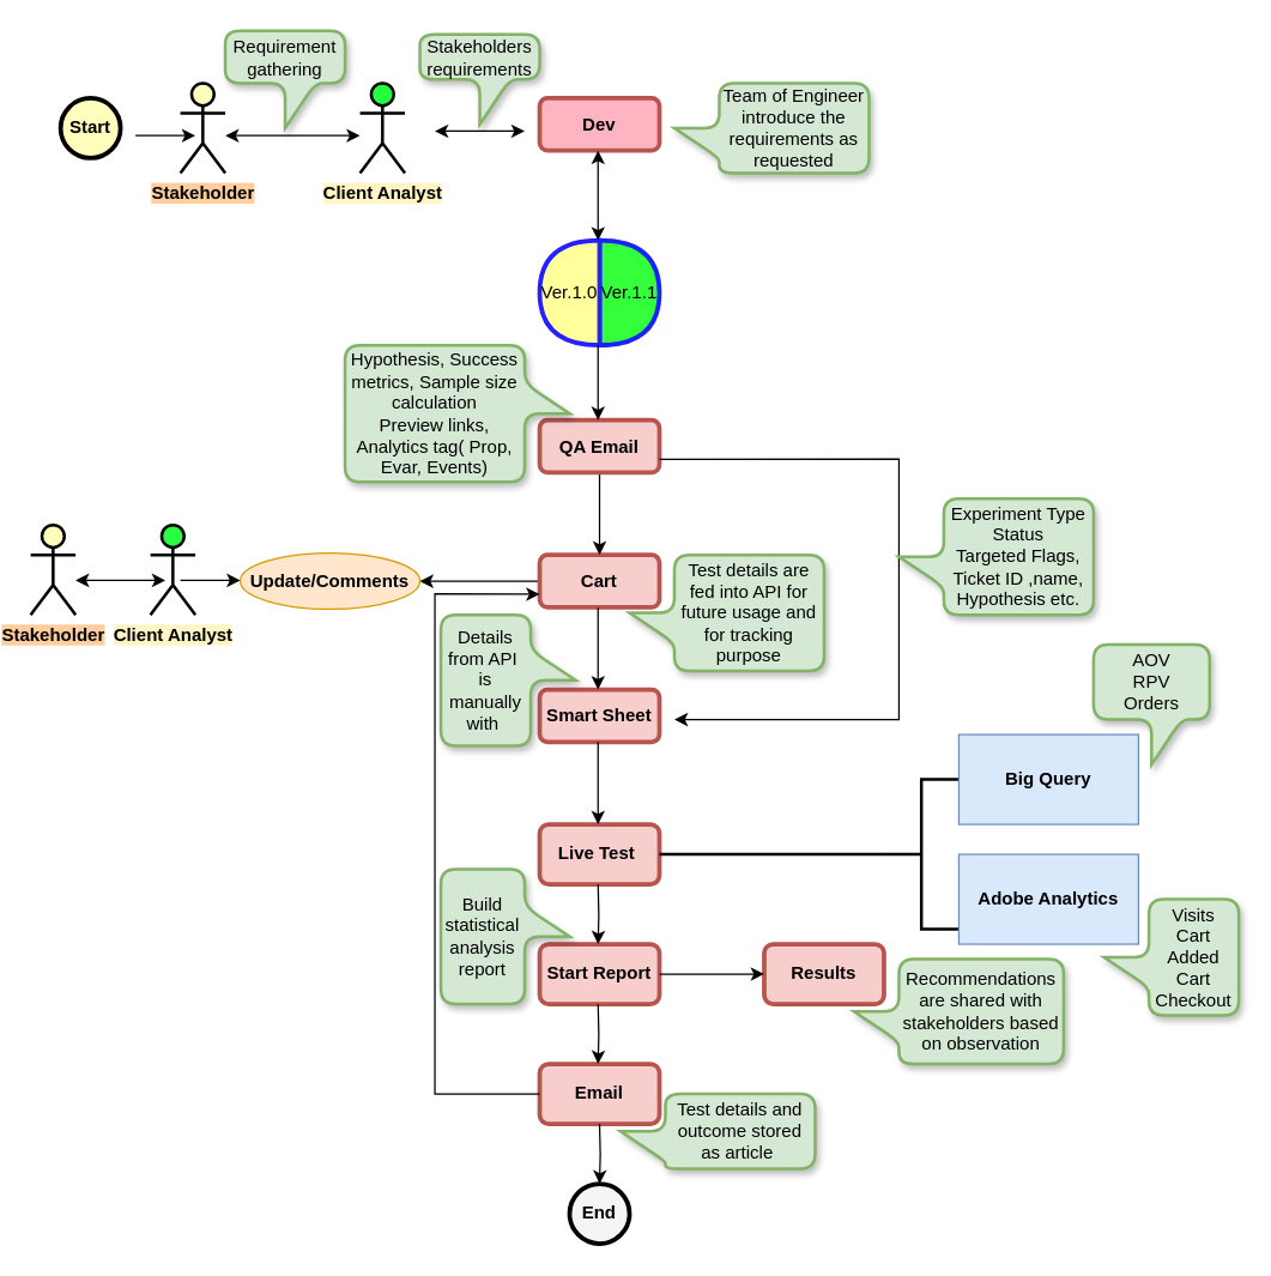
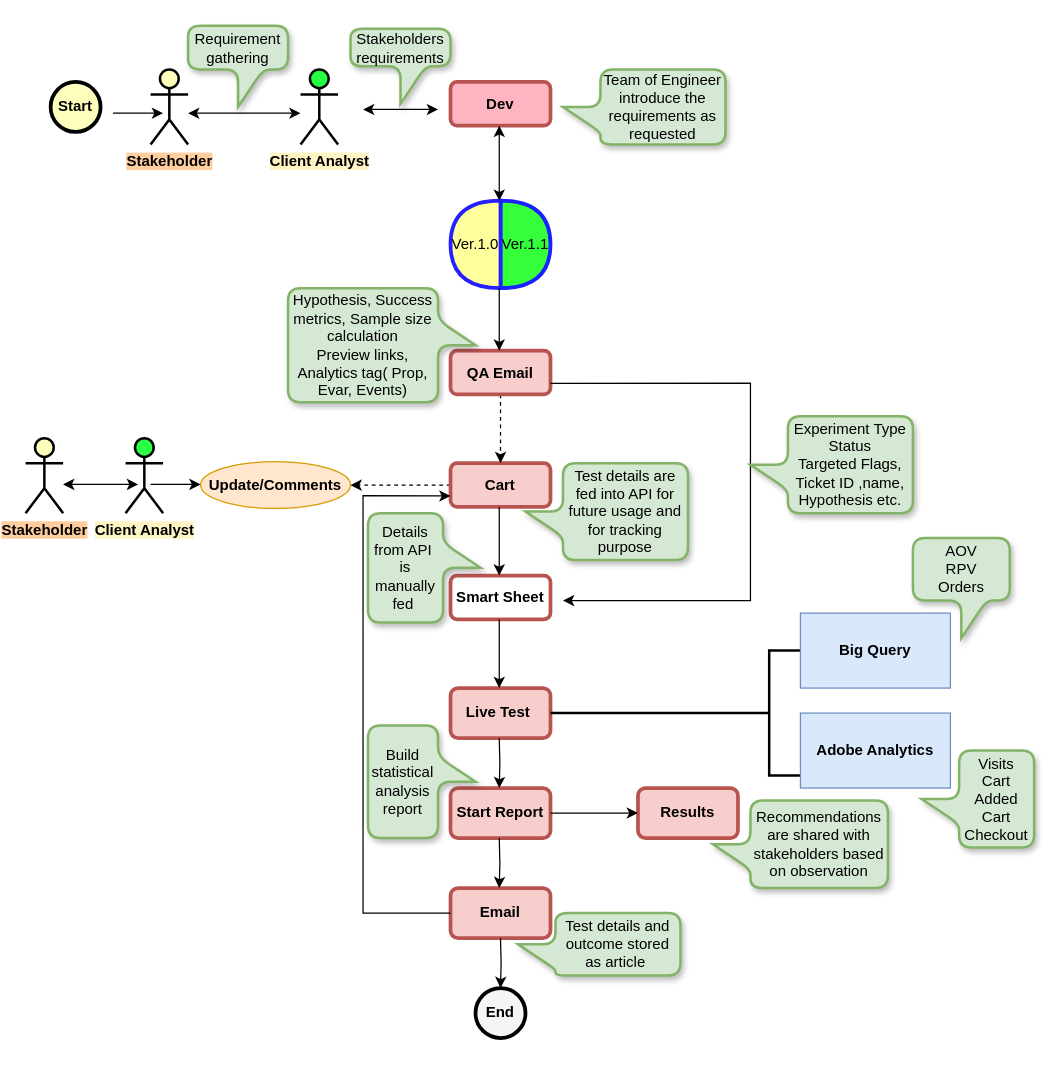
  <mxCell id="0" />
  <mxCell id="1" parent="0" />
  <mxCell id="2" value="&lt;b&gt;Start&lt;/b&gt;" style="ellipse;whiteSpace=wrap;html=1;fillColor=#FFFFBD;strokeWidth=3;" parent="1" vertex="1"><mxGeometry x="40" y="65" width="40" height="40" as="geometry" /></mxCell>
  <mxCell id="3" value="&lt;b&gt;Dev&lt;/b&gt;" style="rounded=1;whiteSpace=wrap;html=1;fillColor=#FFB5C1;strokeColor=#B85450;strokeWidth=3;" parent="1" vertex="1"><mxGeometry x="360" y="65" width="80" height="35" as="geometry" /></mxCell>
- <mxCell id="4" value="" style="edgeStyle=orthogonalEdgeStyle;rounded=0;orthogonalLoop=1;jettySize=auto;html=1;" parent="1" source="5" target="30" edge="1"><mxGeometry relative="1" as="geometry" /></mxCell>
+ <mxCell id="4" value="" style="edgeStyle=orthogonalEdgeStyle;rounded=0;orthogonalLoop=1;jettySize=auto;html=1;dashed=1;" parent="1" source="5" target="30" edge="1"><mxGeometry relative="1" as="geometry" /></mxCell>
  <mxCell id="5" value="&lt;b&gt;Cart&lt;/b&gt;" style="rounded=1;whiteSpace=wrap;html=1;fillColor=#f8cecc;strokeColor=#b85450;strokeWidth=3;" parent="1" vertex="1"><mxGeometry x="360" y="370" width="80" height="35" as="geometry" /></mxCell>
- <mxCell id="6" value="" style="edgeStyle=orthogonalEdgeStyle;rounded=0;orthogonalLoop=1;jettySize=auto;html=1;" parent="1" source="7" target="5" edge="1"><mxGeometry relative="1" as="geometry" /></mxCell>
+ <mxCell id="6" value="" style="edgeStyle=orthogonalEdgeStyle;rounded=0;orthogonalLoop=1;jettySize=auto;html=1;dashed=1;" parent="1" source="7" target="5" edge="1"><mxGeometry relative="1" as="geometry" /></mxCell>
  <mxCell id="7" value="&lt;b&gt;QA Email&lt;/b&gt;" style="rounded=1;whiteSpace=wrap;html=1;fillColor=#f8cecc;strokeColor=#B85450;strokeWidth=3;" parent="1" vertex="1"><mxGeometry x="360" y="280" width="80" height="35" as="geometry" /></mxCell>
- <mxCell id="8" value="&lt;b&gt;Smart Sheet&lt;/b&gt;" style="rounded=1;whiteSpace=wrap;html=1;fillColor=#f8cecc;strokeColor=#b85450;strokeWidth=3;" parent="1" vertex="1"><mxGeometry x="360" y="460" width="80" height="35" as="geometry" /></mxCell>
+ <mxCell id="8" value="&lt;b&gt;Smart Sheet&lt;/b&gt;" style="rounded=1;whiteSpace=wrap;html=1;fillColor=#ffffff;strokeColor=#b85450;strokeWidth=3;" parent="1" vertex="1"><mxGeometry x="360" y="460" width="80" height="35" as="geometry" /></mxCell>
  <mxCell id="9" value="&lt;b&gt;Live Test&amp;nbsp;&lt;/b&gt;" style="rounded=1;whiteSpace=wrap;html=1;fillColor=#f8cecc;strokeColor=#b85450;strokeWidth=3;" parent="1" vertex="1"><mxGeometry x="360" y="550" width="80" height="40" as="geometry" /></mxCell>
  <mxCell id="10" value="&lt;b&gt;Start Report&lt;/b&gt;" style="rounded=1;whiteSpace=wrap;html=1;fillColor=#f8cecc;strokeColor=#b85450;strokeWidth=3;" parent="1" vertex="1"><mxGeometry x="360" y="630" width="80" height="40" as="geometry" /></mxCell>
  <mxCell id="11" value="&lt;b&gt;Results&lt;/b&gt;" style="rounded=1;whiteSpace=wrap;html=1;fillColor=#f8cecc;strokeColor=#b85450;strokeWidth=3;" parent="1" vertex="1"><mxGeometry x="510" y="630" width="80" height="40" as="geometry" /></mxCell>
  <mxCell id="12" value="&lt;b&gt;Email&lt;/b&gt;" style="rounded=1;whiteSpace=wrap;html=1;fillColor=#f8cecc;strokeColor=#b85450;strokeWidth=3;" parent="1" vertex="1"><mxGeometry x="360" y="710" width="80" height="40" as="geometry" /></mxCell>
  <mxCell id="13" value="&lt;b&gt;End&lt;/b&gt;" style="ellipse;whiteSpace=wrap;html=1;fillColor=#f5f5f5;strokeWidth=3;" parent="1" vertex="1"><mxGeometry x="380" y="790" width="40" height="40" as="geometry" /></mxCell>
  <mxCell id="14" value="Stakeholder" style="shape=umlActor;verticalLabelPosition=bottom;verticalAlign=top;html=1;outlineConnect=0;fillColor=#FFFFBD;strokeWidth=2;fontStyle=1;labelBackgroundColor=#FFCE9F;" parent="1" vertex="1"><mxGeometry x="120" y="55" width="30" height="60" as="geometry" /></mxCell>
  <mxCell id="15" value="" style="endArrow=classic;startArrow=classic;html=1;rounded=0;" parent="1" edge="1"><mxGeometry width="50" height="50" relative="1" as="geometry"><mxPoint x="290" y="87" as="sourcePoint" /><mxPoint x="350" y="87" as="targetPoint" /><Array as="points"><mxPoint x="320" y="87" /></Array></mxGeometry></mxCell>
  <mxCell id="16" value="Stakeholders requirements" style="shape=callout;whiteSpace=wrap;html=1;perimeter=calloutPerimeter;fillColor=#d5e8d4;strokeColor=#82b366;strokeWidth=2;perimeterSpacing=1;rounded=1;shadow=1;" parent="1" vertex="1"><mxGeometry x="280" y="22.5" width="80" height="60" as="geometry" /></mxCell>
  <mxCell id="17" value="Team of Engineer introduce the requirements as requested&lt;br&gt;" style="shape=callout;whiteSpace=wrap;html=1;perimeter=calloutPerimeter;fillColor=#d5e8d4;direction=south;strokeColor=#82b366;strokeWidth=2;perimeterSpacing=1;rounded=1;shadow=1;" parent="1" vertex="1"><mxGeometry x="450" y="55" width="130" height="60" as="geometry" /></mxCell>
  <mxCell id="18" value="Client Analyst" style="shape=umlActor;verticalLabelPosition=bottom;verticalAlign=top;html=1;outlineConnect=0;fillColor=#24FF41;strokeWidth=2;fontStyle=1;labelBackgroundColor=#FFF4C3;" parent="1" vertex="1"><mxGeometry x="240" y="55" width="30" height="60" as="geometry" /></mxCell>
  <mxCell id="19" value="" style="endArrow=classic;startArrow=classic;html=1;rounded=0;" parent="1" edge="1"><mxGeometry width="50" height="50" relative="1" as="geometry"><mxPoint x="150" y="90" as="sourcePoint" /><mxPoint x="240" y="90" as="targetPoint" /></mxGeometry></mxCell>
  <mxCell id="20" value="Requirement&lt;br&gt;gathering" style="shape=callout;whiteSpace=wrap;html=1;perimeter=calloutPerimeter;fillColor=#d5e8d4;strokeColor=#82b366;strokeWidth=2;perimeterSpacing=1;rounded=1;shadow=1;sketch=0;" parent="1" vertex="1"><mxGeometry x="150" y="20" width="80" height="65" as="geometry" /></mxCell>
  <mxCell id="21" value="" style="endArrow=classic;html=1;rounded=0;" parent="1" edge="1"><mxGeometry width="50" height="50" relative="1" as="geometry"><mxPoint x="90" y="90" as="sourcePoint" /><mxPoint x="130" y="90" as="targetPoint" /></mxGeometry></mxCell>
  <mxCell id="22" value="Ver.1.1" style="shape=or;whiteSpace=wrap;html=1;fillColor=#33FF3A;strokeColor=#1921FF;strokeWidth=3;" parent="1" vertex="1"><mxGeometry x="400" y="160" width="40" height="70" as="geometry" /></mxCell>
  <mxCell id="23" value="Ver.1.0" style="shape=or;whiteSpace=wrap;html=1;fillColor=#FFFF9C;direction=west;strokeColor=#261FFF;strokeWidth=3;" parent="1" vertex="1"><mxGeometry x="360" y="160" width="40" height="70" as="geometry" /></mxCell>
  <mxCell id="24" value="Hypothesis, Success metrics, Sample size calculation&lt;br&gt;Preview links,&lt;br&gt;Analytics tag( Prop, Evar, Events)" style="shape=callout;whiteSpace=wrap;html=1;perimeter=calloutPerimeter;fillColor=#d5e8d4;direction=north;strokeColor=#82b366;strokeWidth=2;perimeterSpacing=1;rounded=1;shadow=1;" parent="1" vertex="1"><mxGeometry x="230" y="230" width="150" height="91.25" as="geometry" /></mxCell>
  <mxCell id="25" value="" style="endArrow=classic;startArrow=classic;html=1;rounded=0;" parent="1" edge="1"><mxGeometry width="50" height="50" relative="1" as="geometry"><mxPoint x="399" y="100" as="sourcePoint" /><mxPoint x="399" y="160" as="targetPoint" /><Array as="points"><mxPoint x="399" y="130" /></Array></mxGeometry></mxCell>
  <mxCell id="26" value="" style="edgeStyle=orthogonalEdgeStyle;rounded=0;orthogonalLoop=1;jettySize=auto;html=1;" parent="1" edge="1"><mxGeometry relative="1" as="geometry"><mxPoint x="399" y="230" as="sourcePoint" /><mxPoint x="399" y="280" as="targetPoint" /></mxGeometry></mxCell>
  <mxCell id="27" value="Test details are fed into API for future usage and for tracking purpose&lt;span style=&quot;color: rgba(0, 0, 0, 0); font-family: monospace; font-size: 0px; text-align: start;&quot;&gt;%3CmxGraphModel%3E%3Croot%3E%3CmxCell%20id%3D%220%22%2F%3E%3CmxCell%20id%3D%221%22%20parent%3D%220%22%2F%3E%3CmxCell%20id%3D%222%22%20value%3D%22Test%20details%20are%20fed%20into%20API%20for%20future%20usage%20and%20for%20tracking%20purpose%22%20style%3D%22shape%3Dcallout%3BwhiteSpace%3Dwrap%3Bhtml%3D1%3Bperimeter%3DcalloutPerimeter%3BfillColor%3D%23d5e8d4%3Bdirection%3Dsouth%3BstrokeColor%3D%2382b366%3B%22%20vertex%3D%221%22%20parent%3D%221%22%3E%3CmxGeometry%20x%3D%22414%22%20y%3D%22420%22%20width%3D%22130%22%20height%3D%2277.5%22%20as%3D%22geometry%22%2F%3E%3C%2FmxCell%3E%3C%2Froot%3E%3C%2FmxGraphModel%3E&lt;/span&gt;" style="shape=callout;whiteSpace=wrap;html=1;perimeter=calloutPerimeter;fillColor=#d5e8d4;direction=south;strokeColor=#82b366;strokeWidth=2;perimeterSpacing=1;rounded=1;shadow=1;" parent="1" vertex="1"><mxGeometry x="420" y="370" width="130" height="77.5" as="geometry" /></mxCell>
- <mxCell id="28" value="Details from API&amp;nbsp;&lt;br&gt;is manually with&amp;nbsp;" style="shape=callout;whiteSpace=wrap;html=1;perimeter=calloutPerimeter;fillColor=#d5e8d4;direction=north;strokeColor=#82b366;strokeWidth=2;perimeterSpacing=1;rounded=1;shadow=1;" parent="1" vertex="1"><mxGeometry x="294" y="410" width="90" height="87.5" as="geometry" /></mxCell>
+ <mxCell id="28" value="Details from API&amp;nbsp;&lt;br&gt;is manually fed&amp;nbsp;" style="shape=callout;whiteSpace=wrap;html=1;perimeter=calloutPerimeter;fillColor=#d5e8d4;direction=north;strokeColor=#82b366;strokeWidth=2;perimeterSpacing=1;rounded=1;shadow=1;" parent="1" vertex="1"><mxGeometry x="294" y="410" width="90" height="87.5" as="geometry" /></mxCell>
  <mxCell id="29" value="" style="edgeStyle=orthogonalEdgeStyle;rounded=0;orthogonalLoop=1;jettySize=auto;html=1;" parent="1" edge="1"><mxGeometry relative="1" as="geometry"><mxPoint x="399" y="405" as="sourcePoint" /><mxPoint x="399" y="460" as="targetPoint" /></mxGeometry></mxCell>
  <mxCell id="30" value="&lt;b&gt;Update/Comments&lt;/b&gt;" style="ellipse;whiteSpace=wrap;html=1;fillColor=#ffe6cc;rounded=1;strokeColor=#d79b00;shadow=0;sketch=0;" parent="1" vertex="1"><mxGeometry x="160" y="368.75" width="120" height="37.5" as="geometry" /></mxCell>
  <mxCell id="31" value="" style="endArrow=classic;html=1;rounded=0;exitX=1;exitY=0.75;exitDx=0;exitDy=0;" parent="1" source="7" edge="1"><mxGeometry width="50" height="50" relative="1" as="geometry"><mxPoint x="590" y="522.5" as="sourcePoint" /><mxPoint x="450" y="480" as="targetPoint" /><Array as="points"><mxPoint x="600" y="306" /><mxPoint x="600" y="480" /></Array></mxGeometry></mxCell>
  <mxCell id="32" value="Stakeholder" style="shape=umlActor;verticalLabelPosition=bottom;verticalAlign=top;html=1;outlineConnect=0;fillColor=#FFFFBD;strokeWidth=2;fontStyle=1;labelBackgroundColor=#FFCE9F;" parent="1" vertex="1"><mxGeometry x="20" y="350" width="30" height="60" as="geometry" /></mxCell>
  <mxCell id="33" value="" style="endArrow=classic;html=1;rounded=0;" parent="1" edge="1"><mxGeometry width="50" height="50" relative="1" as="geometry"><mxPoint x="120" y="387" as="sourcePoint" /><mxPoint x="160" y="387" as="targetPoint" /></mxGeometry></mxCell>
  <mxCell id="34" value="" style="edgeStyle=orthogonalEdgeStyle;rounded=0;orthogonalLoop=1;jettySize=auto;html=1;" parent="1" edge="1"><mxGeometry relative="1" as="geometry"><mxPoint x="399" y="495" as="sourcePoint" /><mxPoint x="399" y="550" as="targetPoint" /></mxGeometry></mxCell>
  <mxCell id="35" value="" style="endArrow=classic;html=1;rounded=0;entryX=0;entryY=0.75;entryDx=0;entryDy=0;" edge="1" parent="1" target="5"><mxGeometry width="50" height="50" relative="1" as="geometry"><mxPoint x="360" y="730" as="sourcePoint" /><mxPoint x="360" y="420" as="targetPoint" /><Array as="points"><mxPoint x="290" y="730" /><mxPoint x="290" y="396" /></Array></mxGeometry></mxCell>
  <mxCell id="36" value="" style="edgeStyle=orthogonalEdgeStyle;rounded=0;orthogonalLoop=1;jettySize=auto;html=1;" edge="1" parent="1"><mxGeometry relative="1" as="geometry"><mxPoint x="400" y="750" as="sourcePoint" /><mxPoint x="400" y="790" as="targetPoint" /></mxGeometry></mxCell>
  <mxCell id="37" value="" style="endArrow=classic;html=1;rounded=0;exitX=1;exitY=0.5;exitDx=0;exitDy=0;" edge="1" parent="1" source="10"><mxGeometry width="50" height="50" relative="1" as="geometry"><mxPoint x="450" y="650" as="sourcePoint" /><mxPoint x="510" y="650" as="targetPoint" /></mxGeometry></mxCell>
  <mxCell id="38" value="Build statistical analysis report" style="shape=callout;whiteSpace=wrap;html=1;perimeter=calloutPerimeter;fillColor=#d5e8d4;direction=north;strokeColor=#82b366;strokeWidth=2;perimeterSpacing=1;rounded=1;shadow=1;" vertex="1" parent="1"><mxGeometry x="294" y="580" width="86" height="90" as="geometry" /></mxCell>
  <mxCell id="39" value="Test details and outcome stored as article&amp;nbsp;" style="shape=callout;whiteSpace=wrap;html=1;perimeter=calloutPerimeter;fillColor=#d5e8d4;direction=south;strokeColor=#82b366;strokeWidth=2;perimeterSpacing=1;rounded=1;shadow=1;" vertex="1" parent="1"><mxGeometry x="414" y="730" width="130" height="50" as="geometry" /></mxCell>
  <mxCell id="40" value="" style="edgeStyle=orthogonalEdgeStyle;rounded=0;orthogonalLoop=1;jettySize=auto;html=1;" edge="1" parent="1"><mxGeometry relative="1" as="geometry"><mxPoint x="399" y="670" as="sourcePoint" /><mxPoint x="399" y="710" as="targetPoint" /></mxGeometry></mxCell>
  <mxCell id="41" value="" style="edgeStyle=orthogonalEdgeStyle;rounded=0;orthogonalLoop=1;jettySize=auto;html=1;" edge="1" parent="1"><mxGeometry relative="1" as="geometry"><mxPoint x="399" y="590" as="sourcePoint" /><mxPoint x="399" y="630" as="targetPoint" /></mxGeometry></mxCell>
  <mxCell id="42" value="Recommendations are shared with stakeholders based on observation&lt;br&gt;" style="shape=callout;whiteSpace=wrap;html=1;perimeter=calloutPerimeter;fillColor=#d5e8d4;direction=south;strokeColor=#82b366;strokeWidth=2;perimeterSpacing=1;rounded=1;shadow=1;" vertex="1" parent="1"><mxGeometry x="570" y="640" width="140" height="70" as="geometry" /></mxCell>
  <mxCell id="43" value="" style="strokeWidth=2;html=1;shape=mxgraph.flowchart.annotation_2;align=left;labelPosition=right;pointerEvents=1;" vertex="1" parent="1"><mxGeometry x="590" y="520" width="50" height="100" as="geometry" /></mxCell>
  <mxCell id="44" value="&lt;b&gt;Big Query&lt;/b&gt;" style="rounded=0;whiteSpace=wrap;html=1;fillColor=#dae8fc;strokeColor=#6c8ebf;" vertex="1" parent="1"><mxGeometry x="640" y="490" width="120" height="60" as="geometry" /></mxCell>
  <mxCell id="45" value="&lt;b&gt;Adobe Analytics&lt;/b&gt;" style="rounded=0;whiteSpace=wrap;html=1;fillColor=#dae8fc;strokeColor=#6c8ebf;" vertex="1" parent="1"><mxGeometry x="640" y="570" width="120" height="60" as="geometry" /></mxCell>
  <mxCell id="46" value="AOV&lt;br&gt;RPV&lt;br&gt;Orders" style="shape=callout;whiteSpace=wrap;html=1;perimeter=calloutPerimeter;fillColor=#d5e8d4;direction=east;strokeColor=#82b366;strokeWidth=2;perimeterSpacing=1;rounded=1;shadow=1;" vertex="1" parent="1"><mxGeometry x="730" y="430" width="77.5" height="80" as="geometry" /></mxCell>
  <mxCell id="47" value="Visits&lt;br&gt;Cart Added&lt;br&gt;Cart Checkout" style="shape=callout;whiteSpace=wrap;html=1;perimeter=calloutPerimeter;fillColor=#d5e8d4;direction=south;strokeColor=#82b366;strokeWidth=2;perimeterSpacing=1;rounded=1;shadow=1;" vertex="1" parent="1"><mxGeometry x="737" y="600" width="90" height="77.5" as="geometry" /></mxCell>
  <mxCell id="48" value="Client Analyst" style="shape=umlActor;verticalLabelPosition=bottom;verticalAlign=top;html=1;outlineConnect=0;fillColor=#29FF45;shadow=0;sketch=0;strokeWidth=2;fontStyle=1;labelBackgroundColor=#FFF4C3;" vertex="1" parent="1"><mxGeometry x="100" y="350" width="30" height="60" as="geometry" /></mxCell>
  <mxCell id="49" value="" style="endArrow=classic;startArrow=classic;html=1;rounded=0;" edge="1" parent="1"><mxGeometry width="50" height="50" relative="1" as="geometry"><mxPoint x="50" y="387" as="sourcePoint" /><mxPoint x="110" y="387" as="targetPoint" /><Array as="points"><mxPoint x="80" y="387" /></Array></mxGeometry></mxCell>
  <mxCell id="50" value="" style="endArrow=none;html=1;rounded=0;exitX=1;exitY=0.5;exitDx=0;exitDy=0;fontStyle=1;strokeWidth=2;" edge="1" parent="1" source="9"><mxGeometry width="50" height="50" relative="1" as="geometry"><mxPoint x="460" y="570" as="sourcePoint" /><mxPoint x="590" y="570" as="targetPoint" /><Array as="points"><mxPoint x="530" y="570" /></Array></mxGeometry></mxCell>
  <mxCell id="51" value="Experiment Type&lt;br&gt;Status&lt;br&gt;Targeted Flags, Ticket ID ,name, Hypothesis&amp;nbsp;etc." style="shape=callout;whiteSpace=wrap;html=1;perimeter=calloutPerimeter;fillColor=#d5e8d4;direction=south;strokeColor=#82b366;strokeWidth=2;perimeterSpacing=1;rounded=1;shadow=1;" vertex="1" parent="1"><mxGeometry x="600" y="332.5" width="130" height="77.5" as="geometry" /></mxCell>
